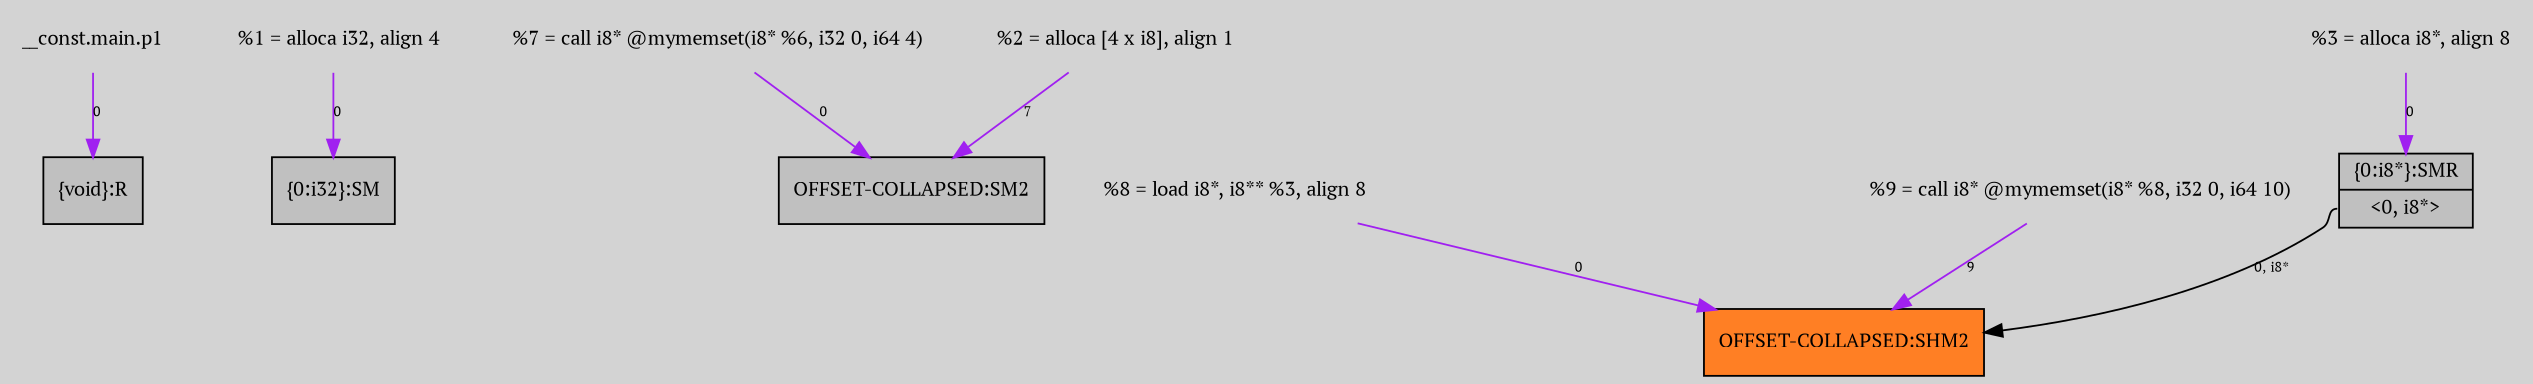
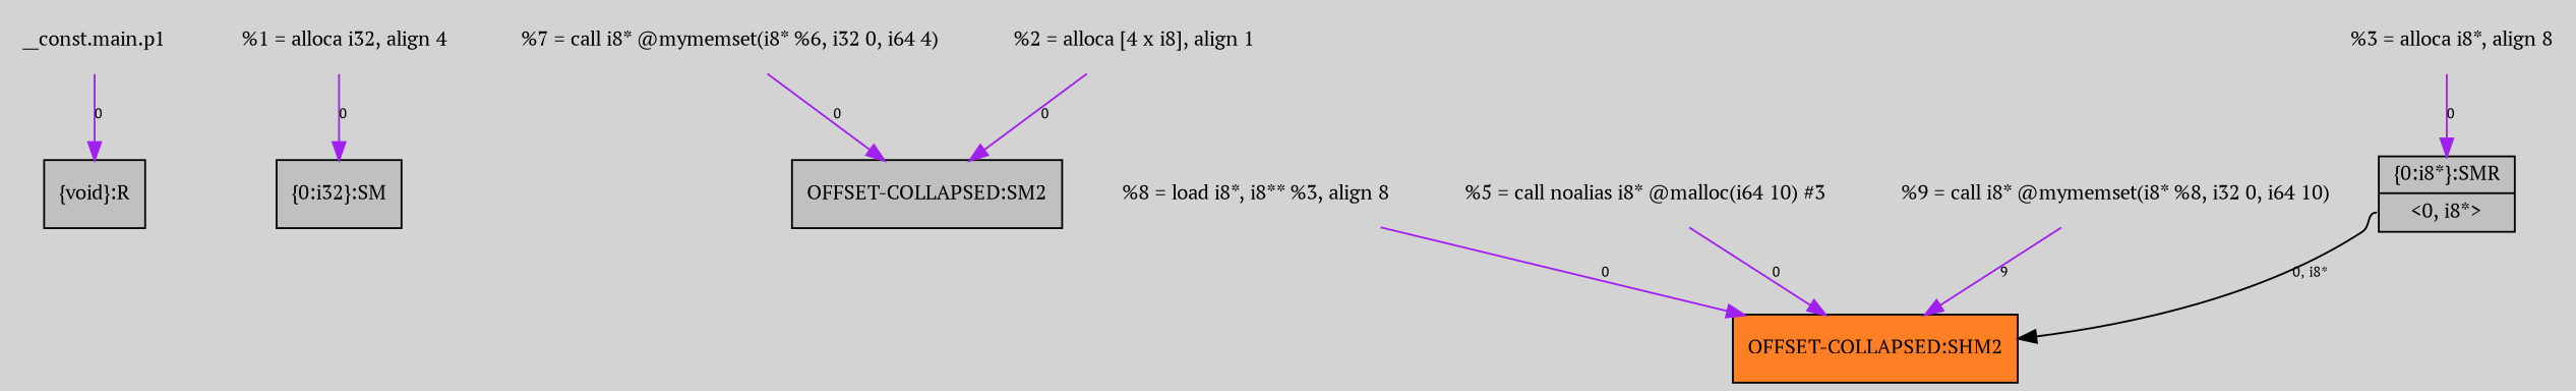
  digraph {
    bgcolor=lightgray
    fontname="PT Serif"
    node [fontname="PT Serif" fontsize=11 shape=plaintext]
    edge [arrowtail=tee fontname="PT Serif" fontsize=8 color=purple]
    n1 [fillcolor=gray label="{\{void\}:R}" shape=record style=filled]
    n2 [fillcolor=gray label="{\{0:i32\}:SM}" shape=record style=filled]
    n3 [fillcolor=gray label="{OFFSET-COLLAPSED:SM2}" shape=record style=filled]
    n4 [fillcolor=gray label="{\{0:i8*\}:SMR|{<s0>\<0, i8*\>}}" shape=record style=filled]
    n5 [fillcolor=chocolate1 label="{OFFSET-COLLAPSED:SHM2}" shape=record style=filled]
    n6 [label="  %1 = alloca i32, align 4"]
    n7 [label="  %8 = load i8*, i8** %3, align 8"]
    n8 [label="__const.main.p1"]
+   n9 [label="  %5 = call noalias i8* @malloc(i64 10) #3"]
    n10 [label="  %7 = call i8* @mymemset(i8* %6, i32 0, i64 4)"]
    n11 [label="  %3 = alloca i8*, align 8"]
    n12 [label="  %9 = call i8* @mymemset(i8* %8, i32 0, i64 10)"]
    n13 [label="  %2 = alloca [4 x i8], align 1"]
    n4 -> n5 [label="0, i8*" tailport=s0 color=""]
    n6 -> n2 [label=0]
    n7 -> n5 [label=0]
    n8 -> n1 [label=0]
+   n9 -> n5 [label=0]
    n10 -> n3 [label=0]
    n11 -> n4 [label=0]
    n12 -> n5 [label=9]
-   n13 -> n3 [label=7]
+   n13 -> n3 [label=0]
  }
